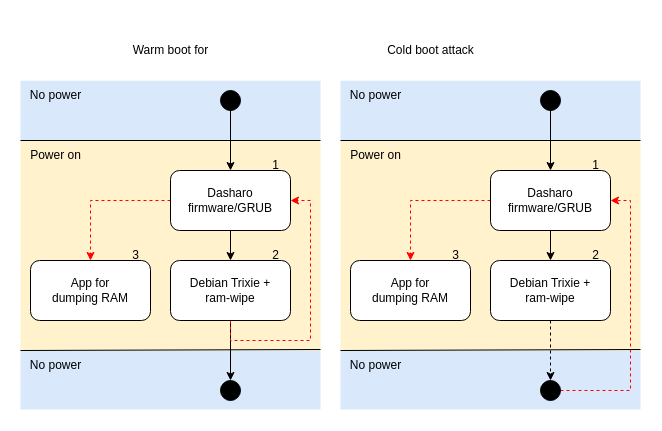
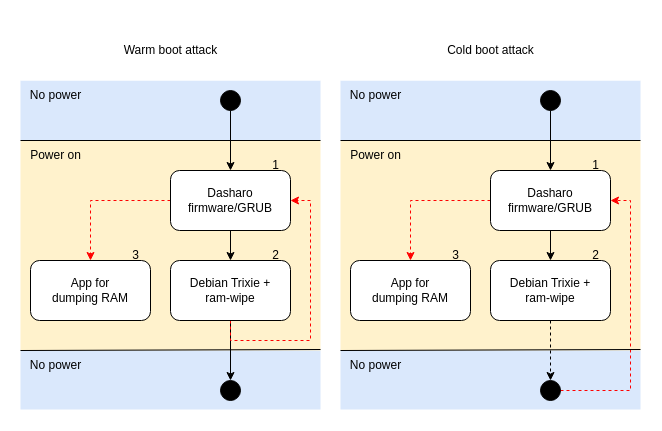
  <mxCell id="0" />
  <mxCell id="1" parent="0" />
  <mxCell id="2" value="" style="rounded=0;whiteSpace=wrap;html=1;fillColor=#dae8fc;strokeColor=none;" parent="1" vertex="1"><mxGeometry x="20" y="349" width="300" height="60" as="geometry" /></mxCell>
  <mxCell id="3" value="" style="rounded=0;whiteSpace=wrap;html=1;fillColor=#fff2cc;strokeColor=none;" parent="1" vertex="1"><mxGeometry x="20" y="140" width="300" height="210" as="geometry" /></mxCell>
  <mxCell id="4" value="" style="rounded=0;whiteSpace=wrap;html=1;fillColor=#dae8fc;strokeColor=none;" parent="1" vertex="1"><mxGeometry x="20" y="80" width="300" height="60" as="geometry" /></mxCell>
  <mxCell id="5" style="edgeStyle=orthogonalEdgeStyle;rounded=0;orthogonalLoop=1;jettySize=auto;html=1;exitX=0.5;exitY=1;exitDx=0;exitDy=0;entryX=0.5;entryY=0;entryDx=0;entryDy=0;" parent="1" source="7" target="12" edge="1"><mxGeometry relative="1" as="geometry" /></mxCell>
  <mxCell id="6" style="edgeStyle=orthogonalEdgeStyle;rounded=0;orthogonalLoop=1;jettySize=auto;html=1;exitX=0;exitY=0.5;exitDx=0;exitDy=0;strokeColor=light-dark(#ff0000, #ededed);dashed=1;" parent="1" source="7" target="18" edge="1"><mxGeometry relative="1" as="geometry" /></mxCell>
  <mxCell id="7" value="Dasharo firmware/GRUB" style="rounded=1;whiteSpace=wrap;html=1;" parent="1" vertex="1"><mxGeometry x="170" y="170" width="120" height="60" as="geometry" /></mxCell>
  <mxCell id="8" style="edgeStyle=orthogonalEdgeStyle;rounded=0;orthogonalLoop=1;jettySize=auto;html=1;exitX=0.5;exitY=1;exitDx=0;exitDy=0;entryX=0.5;entryY=0;entryDx=0;entryDy=0;" parent="1" source="9" target="7" edge="1"><mxGeometry relative="1" as="geometry" /></mxCell>
  <mxCell id="9" value="" style="ellipse;whiteSpace=wrap;html=1;aspect=fixed;fillColor=#000000;" parent="1" vertex="1"><mxGeometry x="220" y="90" width="20" height="20" as="geometry" /></mxCell>
  <mxCell id="10" style="edgeStyle=orthogonalEdgeStyle;rounded=0;orthogonalLoop=1;jettySize=auto;html=1;exitX=0.5;exitY=1;exitDx=0;exitDy=0;entryX=0.5;entryY=0;entryDx=0;entryDy=0;" parent="1" source="12" target="14" edge="1"><mxGeometry relative="1" as="geometry" /></mxCell>
  <mxCell id="11" style="edgeStyle=orthogonalEdgeStyle;rounded=0;orthogonalLoop=1;jettySize=auto;html=1;exitX=0.5;exitY=1;exitDx=0;exitDy=0;entryX=1;entryY=0.5;entryDx=0;entryDy=0;fillColor=#f8cecc;strokeColor=light-dark(#ff0000, #d7817e);dashed=1;" parent="1" source="12" target="7" edge="1"><mxGeometry relative="1" as="geometry"><Array as="points"><mxPoint x="230" y="340" /><mxPoint x="310" y="340" /><mxPoint x="310" y="200" /></Array></mxGeometry></mxCell>
  <mxCell id="12" value="Debian Trixie +&lt;br&gt; ram-wipe" style="rounded=1;whiteSpace=wrap;html=1;" parent="1" vertex="1"><mxGeometry x="170" y="260" width="120" height="60" as="geometry" /></mxCell>
  <mxCell id="13" value="" style="endArrow=none;html=1;rounded=0;exitX=0;exitY=0;exitDx=0;exitDy=0;entryX=1;entryY=0;entryDx=0;entryDy=0;" parent="1" source="3" target="3" edge="1"><mxGeometry width="50" height="50" relative="1" as="geometry"><mxPoint x="170" y="140" as="sourcePoint" /><mxPoint x="290" y="140" as="targetPoint" /></mxGeometry></mxCell>
  <mxCell id="14" value="" style="ellipse;whiteSpace=wrap;html=1;aspect=fixed;fillColor=#000000;" parent="1" vertex="1"><mxGeometry x="220" y="380" width="20" height="20" as="geometry" /></mxCell>
  <mxCell id="15" value="" style="endArrow=none;html=1;rounded=0;exitX=0;exitY=1;exitDx=0;exitDy=0;entryX=1;entryY=0;entryDx=0;entryDy=0;" parent="1" source="3" target="2" edge="1"><mxGeometry width="50" height="50" relative="1" as="geometry"><mxPoint x="170" y="350" as="sourcePoint" /><mxPoint x="290" y="350" as="targetPoint" /></mxGeometry></mxCell>
  <mxCell id="16" value="1" style="text;html=1;align=center;verticalAlign=middle;resizable=0;points=[];autosize=1;strokeColor=none;fillColor=none;" parent="1" vertex="1"><mxGeometry x="260" y="150" width="30" height="30" as="geometry" /></mxCell>
  <mxCell id="17" value="2" style="text;html=1;align=center;verticalAlign=middle;resizable=0;points=[];autosize=1;strokeColor=none;fillColor=none;" parent="1" vertex="1"><mxGeometry x="260" y="240" width="30" height="30" as="geometry" /></mxCell>
  <mxCell id="18" value="App for&lt;br&gt; dumping RAM" style="rounded=1;whiteSpace=wrap;html=1;" parent="1" vertex="1"><mxGeometry x="30" y="260" width="120" height="60" as="geometry" /></mxCell>
  <mxCell id="19" value="No power" style="text;html=1;align=center;verticalAlign=middle;resizable=0;points=[];autosize=1;strokeColor=none;fillColor=none;" parent="1" vertex="1"><mxGeometry x="20" y="80" width="70" height="30" as="geometry" /></mxCell>
  <mxCell id="20" value="Power on" style="text;html=1;align=center;verticalAlign=middle;resizable=0;points=[];autosize=1;strokeColor=none;fillColor=none;" parent="1" vertex="1"><mxGeometry x="20" y="140" width="70" height="30" as="geometry" /></mxCell>
  <mxCell id="21" value="No power" style="text;html=1;align=center;verticalAlign=middle;resizable=0;points=[];autosize=1;strokeColor=none;fillColor=none;" parent="1" vertex="1"><mxGeometry x="20" y="350" width="70" height="30" as="geometry" /></mxCell>
  <mxCell id="22" value="3" style="text;html=1;align=center;verticalAlign=middle;resizable=0;points=[];autosize=1;strokeColor=none;fillColor=none;" parent="1" vertex="1"><mxGeometry x="120" y="240" width="30" height="30" as="geometry" /></mxCell>
  <mxCell id="23" value="" style="rounded=0;whiteSpace=wrap;html=1;fillColor=#dae8fc;strokeColor=none;" parent="1" vertex="1"><mxGeometry x="340" y="349" width="300" height="60" as="geometry" /></mxCell>
  <mxCell id="24" value="" style="rounded=0;whiteSpace=wrap;html=1;fillColor=#fff2cc;strokeColor=none;" parent="1" vertex="1"><mxGeometry x="340" y="140" width="300" height="210" as="geometry" /></mxCell>
  <mxCell id="25" value="" style="rounded=0;whiteSpace=wrap;html=1;fillColor=#dae8fc;strokeColor=none;" parent="1" vertex="1"><mxGeometry x="340" y="80" width="300" height="60" as="geometry" /></mxCell>
  <mxCell id="26" style="edgeStyle=orthogonalEdgeStyle;rounded=0;orthogonalLoop=1;jettySize=auto;html=1;exitX=0.5;exitY=1;exitDx=0;exitDy=0;entryX=0.5;entryY=0;entryDx=0;entryDy=0;" parent="1" source="28" target="33" edge="1"><mxGeometry relative="1" as="geometry" /></mxCell>
  <mxCell id="27" style="edgeStyle=orthogonalEdgeStyle;rounded=0;orthogonalLoop=1;jettySize=auto;html=1;exitX=0;exitY=0.5;exitDx=0;exitDy=0;strokeColor=light-dark(#ff0000, #ededed);dashed=1;" parent="1" source="28" target="39" edge="1"><mxGeometry relative="1" as="geometry" /></mxCell>
  <mxCell id="28" value="Dasharo firmware/GRUB" style="rounded=1;whiteSpace=wrap;html=1;" parent="1" vertex="1"><mxGeometry x="490" y="170" width="120" height="60" as="geometry" /></mxCell>
  <mxCell id="29" style="edgeStyle=orthogonalEdgeStyle;rounded=0;orthogonalLoop=1;jettySize=auto;html=1;exitX=0.5;exitY=1;exitDx=0;exitDy=0;entryX=0.5;entryY=0;entryDx=0;entryDy=0;" parent="1" source="30" target="28" edge="1"><mxGeometry relative="1" as="geometry" /></mxCell>
  <mxCell id="30" value="" style="ellipse;whiteSpace=wrap;html=1;aspect=fixed;fillColor=#000000;" parent="1" vertex="1"><mxGeometry x="540" y="90" width="20" height="20" as="geometry" /></mxCell>
  <mxCell id="31" style="edgeStyle=orthogonalEdgeStyle;rounded=0;orthogonalLoop=1;jettySize=auto;html=1;exitX=0.5;exitY=1;exitDx=0;exitDy=0;entryX=0.5;entryY=0;entryDx=0;entryDy=0;dashed=1;" parent="1" source="33" target="35" edge="1"><mxGeometry relative="1" as="geometry" /></mxCell>
  <mxCell id="32" style="edgeStyle=orthogonalEdgeStyle;rounded=0;orthogonalLoop=1;jettySize=auto;html=1;exitX=1;exitY=0.5;exitDx=0;exitDy=0;entryX=1;entryY=0.5;entryDx=0;entryDy=0;fillColor=#f8cecc;strokeColor=light-dark(#ff0000, #d7817e);dashed=1;" parent="1" source="35" target="28" edge="1"><mxGeometry relative="1" as="geometry"><Array as="points"><mxPoint x="630" y="390" /><mxPoint x="630" y="200" /></Array></mxGeometry></mxCell>
  <mxCell id="33" value="Debian Trixie +&lt;br&gt; ram-wipe" style="rounded=1;whiteSpace=wrap;html=1;" parent="1" vertex="1"><mxGeometry x="490" y="260" width="120" height="60" as="geometry" /></mxCell>
  <mxCell id="34" value="" style="endArrow=none;html=1;rounded=0;exitX=0;exitY=0;exitDx=0;exitDy=0;entryX=1;entryY=0;entryDx=0;entryDy=0;" parent="1" source="24" target="24" edge="1"><mxGeometry width="50" height="50" relative="1" as="geometry"><mxPoint x="490" y="140" as="sourcePoint" /><mxPoint x="610" y="140" as="targetPoint" /></mxGeometry></mxCell>
  <mxCell id="35" value="" style="ellipse;whiteSpace=wrap;html=1;aspect=fixed;fillColor=#000000;" parent="1" vertex="1"><mxGeometry x="540" y="380" width="20" height="20" as="geometry" /></mxCell>
  <mxCell id="36" value="" style="endArrow=none;html=1;rounded=0;exitX=0;exitY=1;exitDx=0;exitDy=0;entryX=1;entryY=0;entryDx=0;entryDy=0;" parent="1" source="24" target="23" edge="1"><mxGeometry width="50" height="50" relative="1" as="geometry"><mxPoint x="490" y="350" as="sourcePoint" /><mxPoint x="610" y="350" as="targetPoint" /></mxGeometry></mxCell>
  <mxCell id="37" value="1" style="text;html=1;align=center;verticalAlign=middle;resizable=0;points=[];autosize=1;strokeColor=none;fillColor=none;" parent="1" vertex="1"><mxGeometry x="580" y="150" width="30" height="30" as="geometry" /></mxCell>
  <mxCell id="38" value="2" style="text;html=1;align=center;verticalAlign=middle;resizable=0;points=[];autosize=1;strokeColor=none;fillColor=none;" parent="1" vertex="1"><mxGeometry x="580" y="240" width="30" height="30" as="geometry" /></mxCell>
  <mxCell id="39" value="App for&lt;br&gt; dumping RAM" style="rounded=1;whiteSpace=wrap;html=1;" parent="1" vertex="1"><mxGeometry x="350" y="260" width="120" height="60" as="geometry" /></mxCell>
  <mxCell id="40" value="No power" style="text;html=1;align=center;verticalAlign=middle;resizable=0;points=[];autosize=1;strokeColor=none;fillColor=none;" parent="1" vertex="1"><mxGeometry x="340" y="80" width="70" height="30" as="geometry" /></mxCell>
  <mxCell id="41" value="Power on" style="text;html=1;align=center;verticalAlign=middle;resizable=0;points=[];autosize=1;strokeColor=none;fillColor=none;" parent="1" vertex="1"><mxGeometry x="340" y="140" width="70" height="30" as="geometry" /></mxCell>
  <mxCell id="42" value="No power" style="text;html=1;align=center;verticalAlign=middle;resizable=0;points=[];autosize=1;strokeColor=none;fillColor=none;" parent="1" vertex="1"><mxGeometry x="340" y="350" width="70" height="30" as="geometry" /></mxCell>
  <mxCell id="43" value="3" style="text;html=1;align=center;verticalAlign=middle;resizable=0;points=[];autosize=1;strokeColor=none;fillColor=none;" parent="1" vertex="1"><mxGeometry x="440" y="240" width="30" height="30" as="geometry" /></mxCell>
  <mxCell id="44" value="" style="rounded=0;whiteSpace=wrap;html=1;strokeColor=none;" parent="1" vertex="1"><mxGeometry x="20" y="20" width="300" height="60" as="geometry" /></mxCell>
  <mxCell id="45" value="" style="rounded=0;whiteSpace=wrap;html=1;strokeColor=none;" parent="1" vertex="1"><mxGeometry x="340" y="20" width="300" height="60" as="geometry" /></mxCell>
- <mxCell id="46" value="Warm boot for" style="text;html=1;align=center;verticalAlign=middle;resizable=0;points=[];autosize=1;strokeColor=none;fillColor=none;" parent="1" vertex="1"><mxGeometry x="110" y="35" width="120" height="30" as="geometry" /></mxCell>
- <mxCell id="47" value="Cold boot attack" style="text;html=1;align=center;verticalAlign=middle;resizable=0;points=[];autosize=1;strokeColor=none;fillColor=none;" parent="1" vertex="1"><mxGeometry x="375" y="35" width="110" height="30" as="geometry" /></mxCell>
+ <mxCell id="46" value="Warm boot attack" style="text;html=1;align=center;verticalAlign=middle;resizable=0;points=[];autosize=1;strokeColor=none;fillColor=none;" parent="1" vertex="1"><mxGeometry x="110" y="35" width="120" height="30" as="geometry" /></mxCell>
+ <mxCell id="47" value="Cold boot attack" style="text;html=1;align=center;verticalAlign=middle;resizable=0;points=[];autosize=1;strokeColor=none;fillColor=none;" parent="1" vertex="1"><mxGeometry x="435" y="35" width="110" height="30" as="geometry" /></mxCell>
